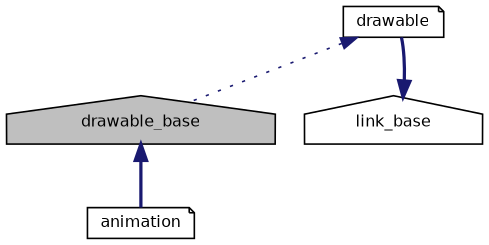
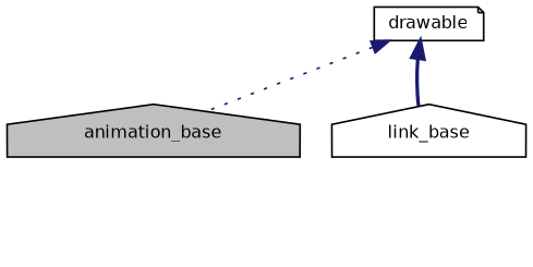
  digraph {
    node [color=black fillcolor=white fontname=Helvetica fontsize=10 shape=house style=filled]
    edge [color=midnightblue dir=back fontname=Helvetica fontsize=10 labelfontname=Helvetica labelfontsize=10 style=bold]
-   n1 [fillcolor=grey75 fontcolor=black height=0.2 label=drawable_base width=0.4]
-   n2 [height=0.2 label=animation shape=note width=0.4]
+   n1 [fillcolor=grey75 fontcolor=black height=0.2 label=animation_base width=0.4]
    n3 [height=0.2 label=drawable shape=note width=0.4]
    n4 [height=0.2 label=link_base width=0.4]
-   n1 -> n2
    n3 -> n1 [style=dotted]
-   n4 -> n3
+   n3 -> n4
  }
